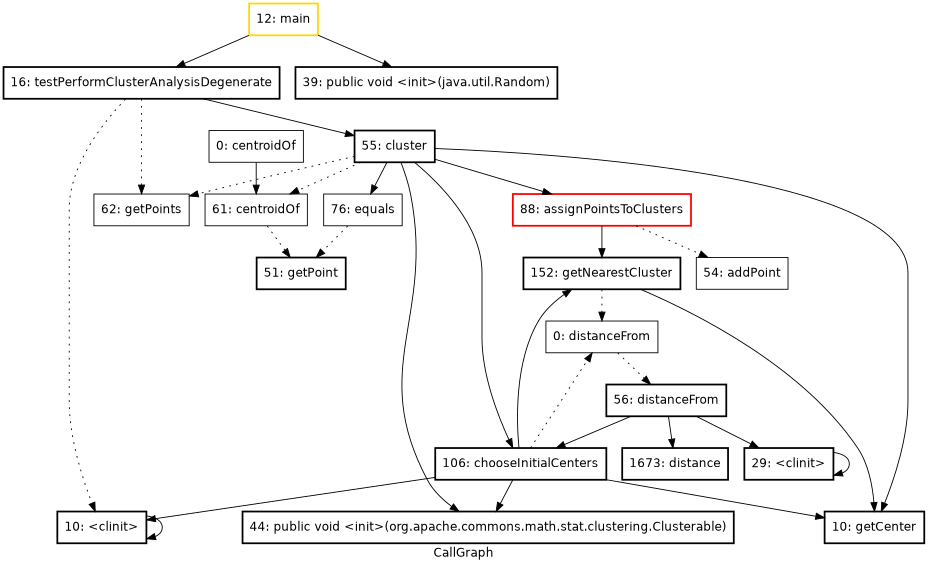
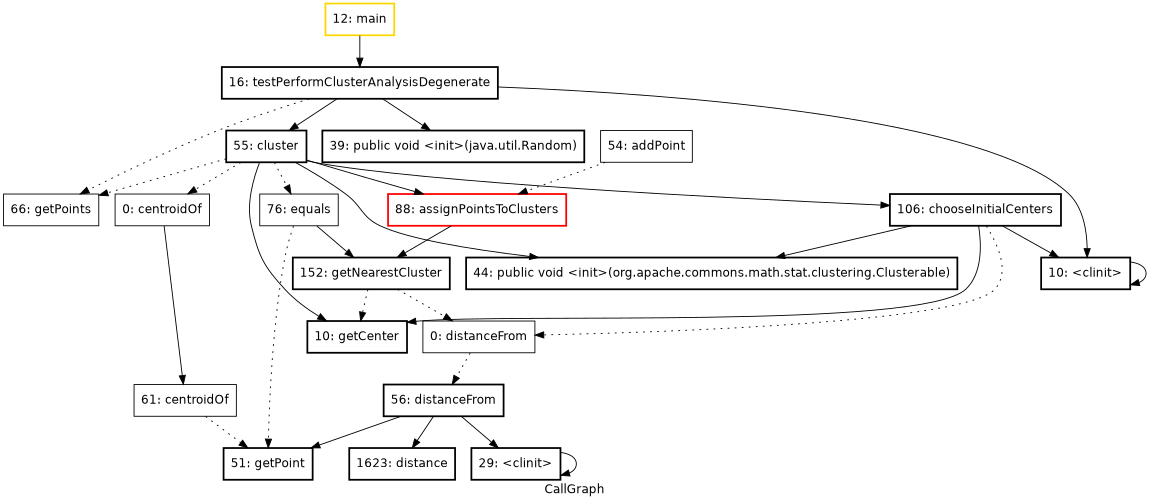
  digraph {
    fontname="DejaVu Sans"
    label=CallGraph
    node [fontname="DejaVu Sans" shape=box style=bold]
    edge [fontname="DejaVu Sans"]
    "12: main" [color=gold]
    "16: testPerformClusterAnalysisDegenerate"
    "10: <clinit>"
-   "62: getPoints" [style=""]
+   "62: getPoints" [label="66: getPoints" style=""]
    "55: cluster"
    "39: public void <init>(java.util.Random)"
    "88: assignPointsToClusters" [color=red]
    "152: getNearestCluster"
    "54: addPoint" [style=""]
    n10 [label="10: getCenter"]
    "0: distanceFrom" [style=""]
    "106: chooseInitialCenters"
    "44: public void <init>(org.apache.commons.math.stat.clustering.Clusterable)"
    "76: equals" [style=""]
    "0: centroidOf" [style=""]
    "51: getPoint"
    "61: centroidOf" [style=""]
    "56: distanceFrom"
    "29: <clinit>"
-   "1623: distance" [label="1673: distance"]
+   "1623: distance"
    "12: main" -> "16: testPerformClusterAnalysisDegenerate"
-   "16: testPerformClusterAnalysisDegenerate" -> "10: <clinit>" [style=dotted]
+   "16: testPerformClusterAnalysisDegenerate" -> "10: <clinit>"
    "16: testPerformClusterAnalysisDegenerate" -> "62: getPoints" [style=dotted]
    "16: testPerformClusterAnalysisDegenerate" -> "55: cluster"
-   "12: main" -> "39: public void <init>(java.util.Random)"
+   "16: testPerformClusterAnalysisDegenerate" -> "39: public void <init>(java.util.Random)"
    "10: <clinit>" -> "10: <clinit>"
    "55: cluster" -> "62: getPoints" [style=dotted]
    "55: cluster" -> "88: assignPointsToClusters"
    "55: cluster" -> n10
    "55: cluster" -> "106: chooseInitialCenters"
    "55: cluster" -> "44: public void <init>(org.apache.commons.math.stat.clustering.Clusterable)"
-   "55: cluster" -> "76: equals" [style=solid]
-   "55: cluster" -> "61: centroidOf" [style=dotted]
+   "55: cluster" -> "76: equals" [style=dotted]
+   "55: cluster" -> "0: centroidOf" [style=dotted]
    "88: assignPointsToClusters" -> "152: getNearestCluster"
-   "88: assignPointsToClusters" -> "54: addPoint" [style=dotted]
-   "152: getNearestCluster" -> n10
+   "54: addPoint" -> "88: assignPointsToClusters" [style=dotted]
+   "152: getNearestCluster" -> n10 [style=dotted]
    "152: getNearestCluster" -> "0: distanceFrom" [style=dotted]
    "0: distanceFrom" -> "56: distanceFrom" [style=dotted]
    "106: chooseInitialCenters" -> "10: <clinit>"
-   "106: chooseInitialCenters" -> "152: getNearestCluster"
+   "76: equals" -> "152: getNearestCluster"
    "106: chooseInitialCenters" -> n10
    "106: chooseInitialCenters" -> "0: distanceFrom" [style=dotted]
    "106: chooseInitialCenters" -> "44: public void <init>(org.apache.commons.math.stat.clustering.Clusterable)"
    "76: equals" -> "51: getPoint" [style=dotted]
    "0: centroidOf" -> "61: centroidOf" [style=solid]
    "61: centroidOf" -> "51: getPoint" [style=dotted]
-   "56: distanceFrom" -> "106: chooseInitialCenters"
+   "56: distanceFrom" -> "51: getPoint"
    "56: distanceFrom" -> "29: <clinit>"
    "56: distanceFrom" -> "1623: distance"
    "29: <clinit>" -> "29: <clinit>"
  }
